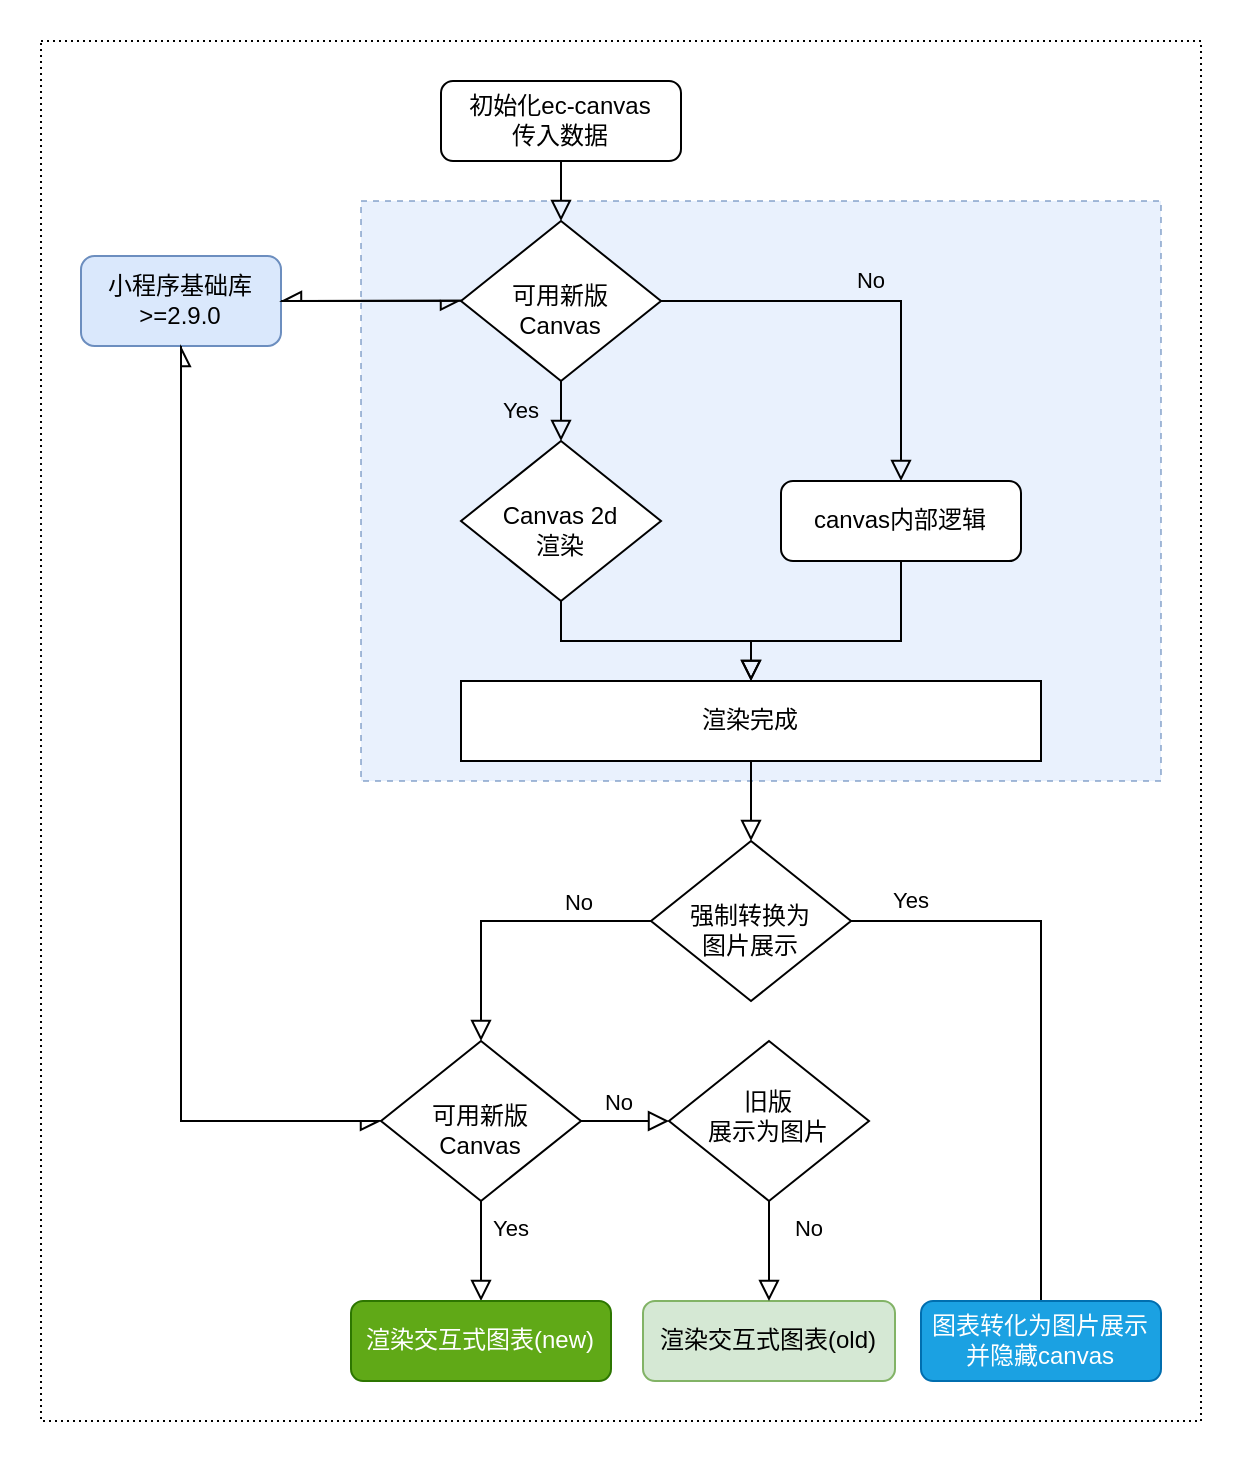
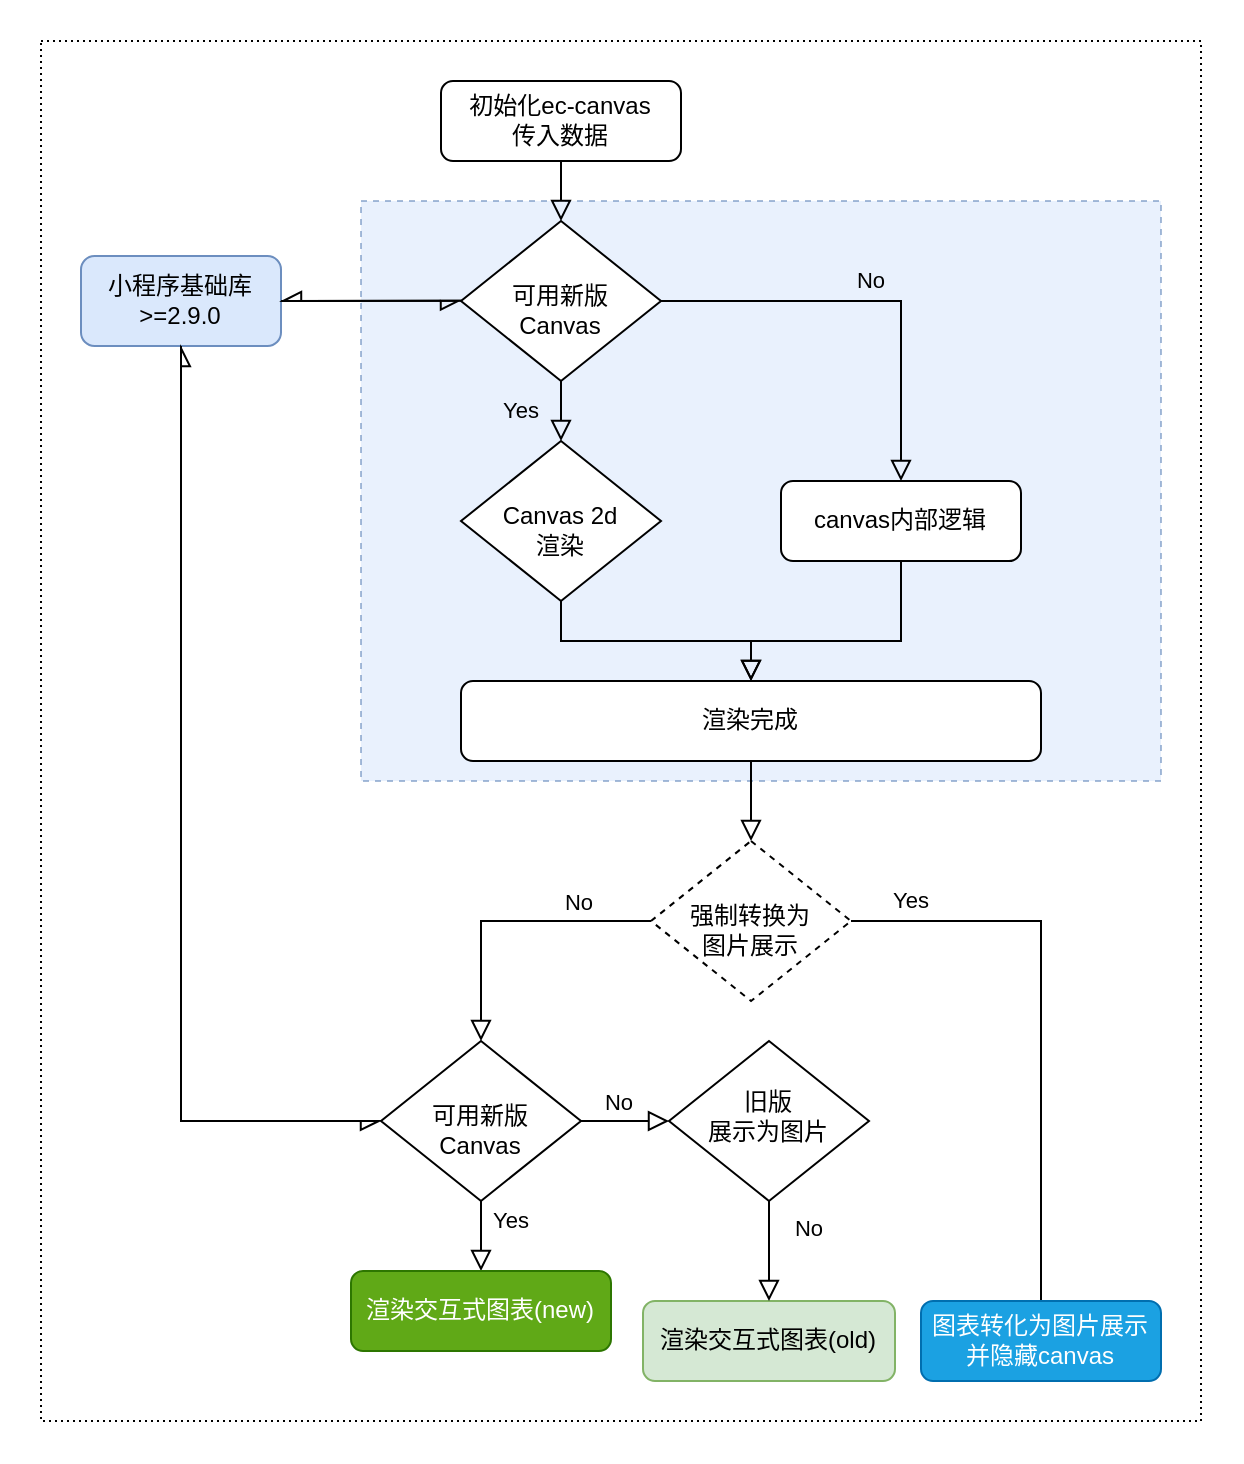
  <mxCell id="0" />
  <mxCell id="1" parent="0" />
  <mxCell id="2" value="" style="whiteSpace=wrap;html=1;dashed=1;dashPattern=1 2;" vertex="1" parent="1"><mxGeometry x="20" y="20" width="580" height="690" as="geometry" /></mxCell>
  <mxCell id="3" value="" style="whiteSpace=wrap;html=1;fillColor=#dae8fc;strokeColor=#6c8ebf;dashed=1;fillStyle=auto;gradientColor=none;opacity=60;rounded=0;" vertex="1" parent="1"><mxGeometry x="180" y="100" width="400" height="290" as="geometry" /></mxCell>
  <mxCell id="4" value="Yes" style="rounded=0;html=1;jettySize=auto;orthogonalLoop=1;fontSize=11;endArrow=block;endFill=0;endSize=8;strokeWidth=1;shadow=0;labelBackgroundColor=none;edgeStyle=orthogonalEdgeStyle;" parent="1" source="6" target="8" edge="1"><mxGeometry y="20" relative="1" as="geometry"><mxPoint as="offset" /><mxPoint x="280" y="250" as="targetPoint" /></mxGeometry></mxCell>
  <mxCell id="5" value="No" style="edgeStyle=orthogonalEdgeStyle;rounded=0;html=1;jettySize=auto;orthogonalLoop=1;fontSize=11;endArrow=block;endFill=0;endSize=8;strokeWidth=1;shadow=0;labelBackgroundColor=none;" parent="1" source="6" target="7" edge="1"><mxGeometry y="10" relative="1" as="geometry"><mxPoint as="offset" /></mxGeometry></mxCell>
  <mxCell id="6" value="&lt;br&gt;可用新版&lt;br&gt;Canvas" style="rhombus;whiteSpace=wrap;html=1;shadow=0;fontFamily=Helvetica;fontSize=12;align=center;strokeWidth=1;spacing=6;spacingTop=-4;" parent="1" vertex="1"><mxGeometry x="230" y="110" width="100" height="80" as="geometry" /></mxCell>
  <mxCell id="7" value="canvas内部逻辑" style="rounded=1;whiteSpace=wrap;html=1;fontSize=12;glass=0;strokeWidth=1;shadow=0;" parent="1" vertex="1"><mxGeometry x="390" y="240" width="120" height="40" as="geometry" /></mxCell>
  <mxCell id="8" value="&lt;br&gt;Canvas 2d&lt;br&gt;渲染" style="rhombus;whiteSpace=wrap;html=1;shadow=0;fontFamily=Helvetica;fontSize=12;align=center;strokeWidth=1;spacing=6;spacingTop=-4;" vertex="1" parent="1"><mxGeometry x="230" y="220" width="100" height="80" as="geometry" /></mxCell>
  <mxCell id="9" value="" style="edgeStyle=orthogonalEdgeStyle;rounded=0;orthogonalLoop=1;jettySize=auto;html=1;endSize=8;endArrow=block;endFill=0;" edge="1" parent="1" source="11" target="18"><mxGeometry relative="1" as="geometry" /></mxCell>
  <mxCell id="10" value="No" style="edgeLabel;html=1;align=center;verticalAlign=middle;resizable=0;points=[];" vertex="1" connectable="0" parent="9"><mxGeometry x="-0.2" y="2" relative="1" as="geometry"><mxPoint x="21" y="-12" as="offset" /></mxGeometry></mxCell>
- <mxCell id="11" value="&lt;br&gt;强制转换为&lt;br&gt;图片展示" style="rhombus;whiteSpace=wrap;html=1;shadow=0;fontFamily=Helvetica;fontSize=12;align=center;strokeWidth=1;spacing=6;spacingTop=-4;" vertex="1" parent="1"><mxGeometry x="325" y="420" width="100" height="80" as="geometry" /></mxCell>
+ <mxCell id="11" value="&lt;br&gt;强制转换为&lt;br&gt;图片展示" style="rhombus;whiteSpace=wrap;html=1;shadow=0;fontFamily=Helvetica;fontSize=12;align=center;strokeWidth=1;spacing=6;spacingTop=-4;dashed=1;" vertex="1" parent="1"><mxGeometry x="325" y="420" width="100" height="80" as="geometry" /></mxCell>
  <mxCell id="12" value="Yes" style="edgeStyle=orthogonalEdgeStyle;rounded=0;html=1;jettySize=auto;orthogonalLoop=1;fontSize=11;endArrow=none;endFill=0;endSize=8;strokeWidth=1;shadow=0;labelBackgroundColor=none;entryX=0.5;entryY=0;entryDx=0;entryDy=0;exitX=1;exitY=0.5;exitDx=0;exitDy=0;" edge="1" parent="1" source="11" target="14"><mxGeometry x="-0.786" y="10" relative="1" as="geometry"><mxPoint as="offset" /><mxPoint x="480" y="440" as="sourcePoint" /><mxPoint x="565" y="690" as="targetPoint" /></mxGeometry></mxCell>
  <mxCell id="13" value="Yes" style="rounded=0;html=1;jettySize=auto;orthogonalLoop=1;fontSize=11;endArrow=block;endFill=0;endSize=8;strokeWidth=1;shadow=0;labelBackgroundColor=none;edgeStyle=orthogonalEdgeStyle;entryX=0.5;entryY=0;entryDx=0;entryDy=0;exitX=0.5;exitY=1;exitDx=0;exitDy=0;" edge="1" parent="1" source="18" target="15"><mxGeometry x="-0.429" y="15" relative="1" as="geometry"><mxPoint as="offset" /><mxPoint x="350" y="660" as="sourcePoint" /><mxPoint x="349.5" y="590" as="targetPoint" /></mxGeometry></mxCell>
  <mxCell id="14" value="图表转化为图片展示&lt;br&gt;并隐藏canvas" style="rounded=1;whiteSpace=wrap;html=1;fontSize=12;glass=0;strokeWidth=1;shadow=0;fillColor=#1ba1e2;strokeColor=#006EAF;fontColor=#ffffff;" vertex="1" parent="1"><mxGeometry x="460" y="650" width="120" height="40" as="geometry" /></mxCell>
- <mxCell id="15" value="渲染交互式图表(new)" style="rounded=1;whiteSpace=wrap;html=1;fontSize=12;glass=0;strokeWidth=1;shadow=0;fillColor=#60a917;strokeColor=#2D7600;fontColor=#ffffff;" vertex="1" parent="1"><mxGeometry x="175" y="650" width="130" height="40" as="geometry" /></mxCell>
+ <mxCell id="15" value="渲染交互式图表(new)" style="rounded=1;whiteSpace=wrap;html=1;fontSize=12;glass=0;strokeWidth=1;shadow=0;fillColor=#60a917;strokeColor=#2D7600;fontColor=#ffffff;" vertex="1" parent="1"><mxGeometry x="175" y="635" width="130" height="40" as="geometry" /></mxCell>
  <mxCell id="16" value="" style="edgeStyle=orthogonalEdgeStyle;rounded=0;orthogonalLoop=1;jettySize=auto;html=1;endSize=8;endArrow=block;endFill=0;" edge="1" parent="1" source="18" target="26"><mxGeometry relative="1" as="geometry" /></mxCell>
  <mxCell id="17" value="No" style="edgeLabel;html=1;align=center;verticalAlign=middle;resizable=0;points=[];" vertex="1" connectable="0" parent="16"><mxGeometry x="-0.153" relative="1" as="geometry"><mxPoint x="-1" y="-10" as="offset" /></mxGeometry></mxCell>
  <mxCell id="18" value="&lt;br style=&quot;border-color: var(--border-color);&quot;&gt;可用新版&lt;br style=&quot;border-color: var(--border-color);&quot;&gt;Canvas" style="rhombus;whiteSpace=wrap;html=1;shadow=0;fontFamily=Helvetica;fontSize=12;align=center;strokeWidth=1;spacing=6;spacingTop=-4;" vertex="1" parent="1"><mxGeometry x="190" y="520" width="100" height="80" as="geometry" /></mxCell>
  <mxCell id="19" value="渲染交互式图表(old)" style="rounded=1;whiteSpace=wrap;html=1;fontSize=12;glass=0;strokeWidth=1;shadow=0;fillColor=#d5e8d4;strokeColor=#82b366;" vertex="1" parent="1"><mxGeometry x="321" y="650" width="126" height="40" as="geometry" /></mxCell>
  <mxCell id="20" value="" style="edgeStyle=orthogonalEdgeStyle;rounded=0;orthogonalLoop=1;jettySize=auto;html=1;endSize=8;endArrow=block;endFill=0;" edge="1" parent="1" source="21" target="6"><mxGeometry relative="1" as="geometry" /></mxCell>
  <mxCell id="21" value="初始化ec-canvas&lt;br&gt;传入数据" style="rounded=1;whiteSpace=wrap;html=1;fontSize=12;glass=0;strokeWidth=1;shadow=0;" vertex="1" parent="1"><mxGeometry x="220" y="40" width="120" height="40" as="geometry" /></mxCell>
  <mxCell id="22" value="" style="edgeStyle=orthogonalEdgeStyle;rounded=0;orthogonalLoop=1;jettySize=auto;html=1;endSize=8;endArrow=block;endFill=0;" edge="1" parent="1" source="23" target="11"><mxGeometry relative="1" as="geometry" /></mxCell>
- <mxCell id="23" value="渲染完成" style="whiteSpace=wrap;html=1;fontSize=12;glass=0;strokeWidth=1;shadow=0;rounded=0;" vertex="1" parent="1"><mxGeometry x="230" y="340" width="290" height="40" as="geometry" /></mxCell>
+ <mxCell id="23" value="渲染完成" style="rounded=1;whiteSpace=wrap;html=1;fontSize=12;glass=0;strokeWidth=1;shadow=0;" vertex="1" parent="1"><mxGeometry x="230" y="340" width="290" height="40" as="geometry" /></mxCell>
  <mxCell id="24" value="" style="edgeStyle=orthogonalEdgeStyle;rounded=0;orthogonalLoop=1;jettySize=auto;html=1;endSize=8;endArrow=block;endFill=0;entryX=0.5;entryY=0;entryDx=0;entryDy=0;exitX=0.5;exitY=1;exitDx=0;exitDy=0;" edge="1" parent="1" source="8" target="23"><mxGeometry relative="1" as="geometry"><mxPoint x="460" y="290" as="sourcePoint" /><mxPoint x="375" y="350" as="targetPoint" /></mxGeometry></mxCell>
  <mxCell id="25" value="" style="edgeStyle=orthogonalEdgeStyle;rounded=0;orthogonalLoop=1;jettySize=auto;html=1;endSize=8;endArrow=block;endFill=0;entryX=0.5;entryY=0;entryDx=0;entryDy=0;exitX=0.5;exitY=1;exitDx=0;exitDy=0;" edge="1" parent="1" source="7" target="23"><mxGeometry relative="1" as="geometry"><mxPoint x="290" y="310" as="sourcePoint" /><mxPoint x="380" y="350" as="targetPoint" /><Array as="points"><mxPoint x="450" y="320" /><mxPoint x="375" y="320" /></Array></mxGeometry></mxCell>
  <mxCell id="26" value="旧版&lt;br&gt;展示为图片" style="rhombus;whiteSpace=wrap;html=1;shadow=0;fontFamily=Helvetica;fontSize=12;align=center;strokeWidth=1;spacing=6;spacingTop=-4;" vertex="1" parent="1"><mxGeometry x="334" y="520" width="100" height="80" as="geometry" /></mxCell>
  <mxCell id="27" value="No" style="edgeStyle=orthogonalEdgeStyle;rounded=0;html=1;jettySize=auto;orthogonalLoop=1;fontSize=11;endArrow=block;endFill=0;endSize=8;strokeWidth=1;shadow=0;labelBackgroundColor=none;entryX=0.5;entryY=0;entryDx=0;entryDy=0;exitX=0.5;exitY=1;exitDx=0;exitDy=0;" edge="1" parent="1" source="26" target="19"><mxGeometry x="-0.429" y="20" relative="1" as="geometry"><mxPoint as="offset" /><mxPoint x="385" y="630" as="sourcePoint" /><mxPoint x="385" y="700" as="targetPoint" /></mxGeometry></mxCell>
  <mxCell id="28" value="小程序基础库&lt;br&gt;&amp;gt;=2.9.0" style="whiteSpace=wrap;html=1;fillColor=#dae8fc;strokeColor=#6c8ebf;rounded=1;" vertex="1" parent="1"><mxGeometry x="40" y="127.5" width="100" height="45" as="geometry" /></mxCell>
  <mxCell id="29" value="" style="rounded=0;orthogonalLoop=1;jettySize=auto;html=1;endArrow=none;endFill=0;startArrow=async;endSize=8;startSize=8;startFill=0;entryX=1;entryY=0.5;entryDx=0;entryDy=0;" edge="1" parent="1" target="28"><mxGeometry relative="1" as="geometry"><mxPoint x="230" y="149.83" as="sourcePoint" /><mxPoint x="70" y="100" as="targetPoint" /></mxGeometry></mxCell>
  <mxCell id="30" value="" style="rounded=0;orthogonalLoop=1;jettySize=auto;html=1;endArrow=none;endFill=0;startArrow=async;endSize=8;startSize=8;startFill=0;exitX=1;exitY=0.5;exitDx=0;exitDy=0;" edge="1" parent="1" source="28"><mxGeometry relative="1" as="geometry"><mxPoint x="100" y="149.83" as="sourcePoint" /><mxPoint x="230" y="149.83" as="targetPoint" /></mxGeometry></mxCell>
  <mxCell id="31" value="" style="rounded=0;orthogonalLoop=1;jettySize=auto;html=1;endArrow=none;endFill=0;startArrow=async;endSize=8;startSize=8;startFill=0;exitX=0.5;exitY=1;exitDx=0;exitDy=0;" edge="1" parent="1" source="28"><mxGeometry relative="1" as="geometry"><mxPoint x="60" y="460" as="sourcePoint" /><mxPoint x="90" y="560" as="targetPoint" /></mxGeometry></mxCell>
  <mxCell id="32" value="" style="rounded=0;orthogonalLoop=1;jettySize=auto;html=1;endArrow=none;endFill=0;startArrow=async;endSize=8;startSize=8;startFill=0;entryX=0.5;entryY=1;entryDx=0;entryDy=0;exitX=0;exitY=0.5;exitDx=0;exitDy=0;" edge="1" parent="1" source="18" target="28"><mxGeometry relative="1" as="geometry"><mxPoint x="200" y="259.86" as="sourcePoint" /><mxPoint x="100" y="260.03" as="targetPoint" /><Array as="points"><mxPoint x="90" y="560" /></Array></mxGeometry></mxCell>
